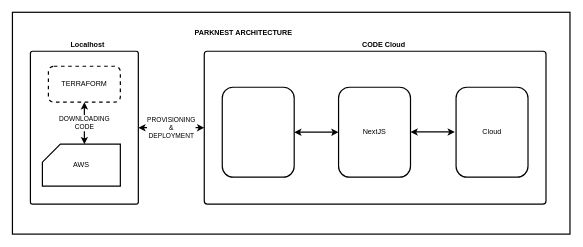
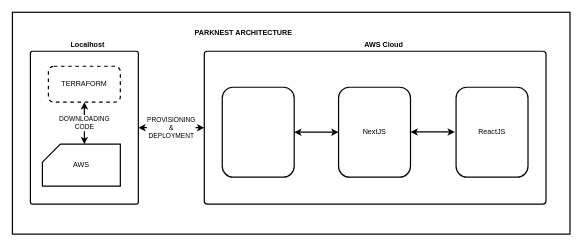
  <mxCell id="0" />
  <mxCell id="1" parent="0" />
  <mxCell id="2" value="" style="rounded=0;whiteSpace=wrap;html=1;fillColor=none;strokeWidth=2;" parent="1" vertex="1"><mxGeometry x="20" y="20" width="930" height="370" as="geometry" /></mxCell>
  <mxCell id="3" value="PROVISIONING&lt;br&gt;&amp;amp;&lt;br&gt;DEPLOYMENT" style="edgeStyle=orthogonalEdgeStyle;rounded=0;orthogonalLoop=1;jettySize=auto;html=1;entryX=0;entryY=0.5;entryDx=0;entryDy=0;strokeWidth=2;startArrow=classic;startFill=1;" parent="1" source="4" target="5" edge="1"><mxGeometry relative="1" as="geometry" /></mxCell>
  <mxCell id="4" value="" style="rounded=1;whiteSpace=wrap;html=1;arcSize=2;strokeWidth=2;fillColor=none;" parent="1" vertex="1"><mxGeometry x="50" y="85" width="180" height="255" as="geometry" /></mxCell>
  <mxCell id="5" value="" style="rounded=1;whiteSpace=wrap;html=1;arcSize=2;strokeWidth=2;fillColor=none;" parent="1" vertex="1"><mxGeometry x="340" y="85" width="570" height="255" as="geometry" /></mxCell>
  <mxCell id="6" value="" style="rounded=1;whiteSpace=wrap;html=1;strokeWidth=2;fillColor=none;" parent="1" vertex="1"><mxGeometry x="370" y="145" width="120" height="150" as="geometry" /></mxCell>
- <mxCell id="7" value="Cloud" style="rounded=1;whiteSpace=wrap;html=1;strokeWidth=2;fillColor=none;" parent="1" vertex="1"><mxGeometry x="760" y="145" width="120" height="150" as="geometry" /></mxCell>
+ <mxCell id="7" value="ReactJS" style="rounded=1;whiteSpace=wrap;html=1;strokeWidth=2;fillColor=none;" parent="1" vertex="1"><mxGeometry x="760" y="145" width="120" height="150" as="geometry" /></mxCell>
  <mxCell id="8" value="NextJS" style="rounded=1;whiteSpace=wrap;html=1;strokeWidth=2;fillColor=none;" parent="1" vertex="1"><mxGeometry x="564" y="145" width="120" height="150" as="geometry" /></mxCell>
- <mxCell id="9" value="CODE Cloud" style="text;html=1;align=center;verticalAlign=middle;resizable=0;points=[];autosize=1;strokeColor=none;fillColor=none;strokeWidth=2;fontStyle=1" parent="1" vertex="1"><mxGeometry x="594" y="60" width="90" height="30" as="geometry" /></mxCell>
+ <mxCell id="9" value="AWS Cloud" style="text;html=1;align=center;verticalAlign=middle;resizable=0;points=[];autosize=1;strokeColor=none;fillColor=none;strokeWidth=2;fontStyle=1" parent="1" vertex="1"><mxGeometry x="594" y="60" width="90" height="30" as="geometry" /></mxCell>
  <mxCell id="10" value="" style="endArrow=classic;startArrow=classic;html=1;rounded=0;entryX=1;entryY=0.5;entryDx=0;entryDy=0;exitX=0;exitY=0.5;exitDx=0;exitDy=0;strokeWidth=2;" parent="1" source="8" target="6" edge="1"><mxGeometry width="50" height="50" relative="1" as="geometry"><mxPoint x="670" y="350" as="sourcePoint" /><mxPoint x="720" y="300" as="targetPoint" /></mxGeometry></mxCell>
  <mxCell id="11" value="" style="endArrow=classic;startArrow=classic;html=1;rounded=0;entryX=1;entryY=0.5;entryDx=0;entryDy=0;exitX=0;exitY=0.5;exitDx=0;exitDy=0;strokeWidth=2;" parent="1" edge="1"><mxGeometry width="50" height="50" relative="1" as="geometry"><mxPoint x="758" y="219.55" as="sourcePoint" /><mxPoint x="684" y="219.55" as="targetPoint" /></mxGeometry></mxCell>
  <mxCell id="12" value="PARKNEST ARCHITECTURE" style="text;html=1;align=center;verticalAlign=middle;resizable=0;points=[];autosize=1;strokeColor=none;fillColor=none;strokeWidth=2;fontStyle=1" parent="1" vertex="1"><mxGeometry x="310" y="40" width="190" height="30" as="geometry" /></mxCell>
  <mxCell id="13" value="DOWNLOADING&lt;br&gt;CODE" style="edgeStyle=orthogonalEdgeStyle;rounded=0;orthogonalLoop=1;jettySize=auto;html=1;entryX=0.5;entryY=0;entryDx=0;entryDy=0;entryPerimeter=0;strokeWidth=2;startArrow=classic;startFill=1;" parent="1" source="14" edge="1"><mxGeometry relative="1" as="geometry"><mxPoint x="140" y="240" as="targetPoint" /><mxPoint as="offset" /></mxGeometry></mxCell>
  <mxCell id="14" value="TERRAFORM" style="rounded=1;whiteSpace=wrap;html=1;strokeWidth=2;fillColor=none;dashed=1;" parent="1" vertex="1"><mxGeometry x="80" y="110" width="120" height="60" as="geometry" /></mxCell>
  <mxCell id="15" value="Localhost" style="text;html=1;align=center;verticalAlign=middle;resizable=0;points=[];autosize=1;strokeColor=none;fillColor=none;strokeWidth=2;fontStyle=1" parent="1" vertex="1"><mxGeometry x="105" y="60" width="80" height="30" as="geometry" /></mxCell>
  <mxCell id="16" value="AWS" style="shape=card;whiteSpace=wrap;html=1;strokeWidth=2;fillColor=none;" parent="1" vertex="1"><mxGeometry x="70" y="240" width="130" height="70" as="geometry" /></mxCell>
